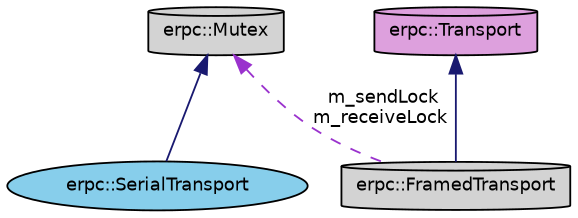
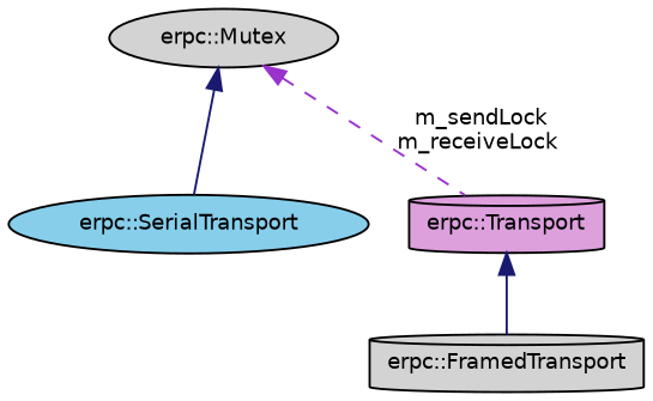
  digraph {
    node [color=black fillcolor=lightgrey fontname=Helvetica fontsize=10 shape=ellipse style=filled]
    edge [color=midnightblue dir=back fontname=Helvetica fontsize=10 labelfontname=Helvetica labelfontsize=10 style=solid]
    n1 [fillcolor=skyblue fontcolor=black height=0.2 label="erpc::SerialTransport" width=0.4]
    n2 [height=0.2 label="erpc::FramedTransport" shape=cylinder width=0.4]
    n3 [fillcolor=plum height=0.2 label="erpc::Transport" shape=cylinder width=0.4]
-   n4 [height=0.2 label="erpc::Mutex" shape=cylinder width=0.4]
+   n4 [height=0.2 label="erpc::Mutex" width=0.4]
    n3 -> n2
    n4 -> n1
-   n4 -> n2 [color=darkorchid3 label=" m_sendLock\nm_receiveLock" style=dashed]
+   n4 -> n3 [color=darkorchid3 label=" m_sendLock\nm_receiveLock" style=dashed]
  }
